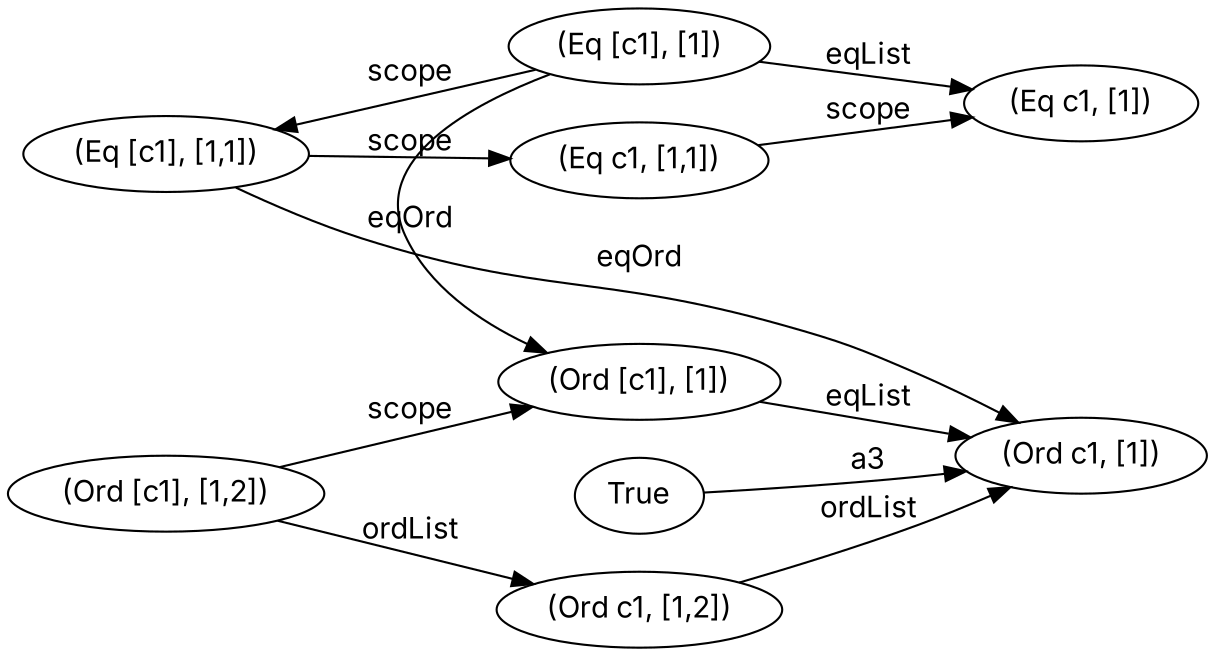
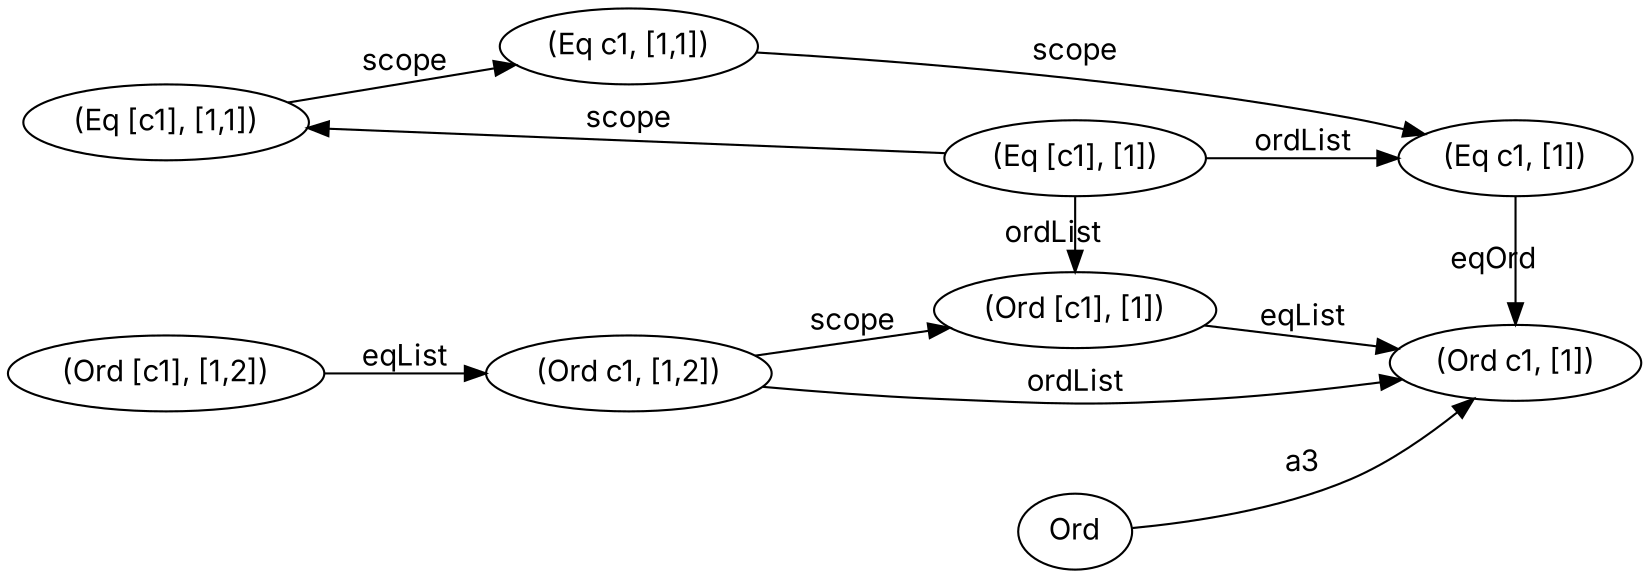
  digraph {
    fontname=Inter
    rankdir=LR
    node [fontname=Inter]
    edge [fontname=Inter]
    n1 [label="(Eq [c1], [1,1])"]
    n2 [label="(Ord [c1], [1,2])"]
    n3 [label="(Ord [c1], [1])"]
    n4 [label="(Eq [c1], [1])"]
    n5 [label="(Ord c1, [1,2])"]
    n6 [label="(Eq c1, [1,1])"]
    n7 [label="(Ord c1, [1])"]
    n8 [label="(Eq c1, [1])"]
-   n9 [label=True]
+   n9 [label=Ord]
    subgraph sub_1 {
      rank=same
      n1
      n2
    }
    subgraph sub_2 {
      rank=same
      n3
      n4
    }
    subgraph sub_3 {
      rank=same
      n5
      n6
    }
    subgraph sub_4 {
      rank=same
      n7
      n8
    }
    n1 -> n6 [label=scope]
-   n2 -> n3 [label=scope]
-   n2 -> n5 [label=ordList]
+   n5 -> n3 [label=scope]
+   n2 -> n5 [label=eqList]
    n3 -> n7 [label=eqList]
    n4 -> n1 [label=scope]
-   n4 -> n3 [label=eqOrd]
-   n4 -> n8 [label=eqList]
+   n4 -> n3 [label=ordList]
+   n4 -> n8 [label=ordList]
    n5 -> n7 [label=ordList]
    n6 -> n8 [label=scope]
-   n1 -> n7 [label=eqOrd]
+   n8 -> n7 [label=eqOrd]
    n9 -> n7 [label=a3]
  }
